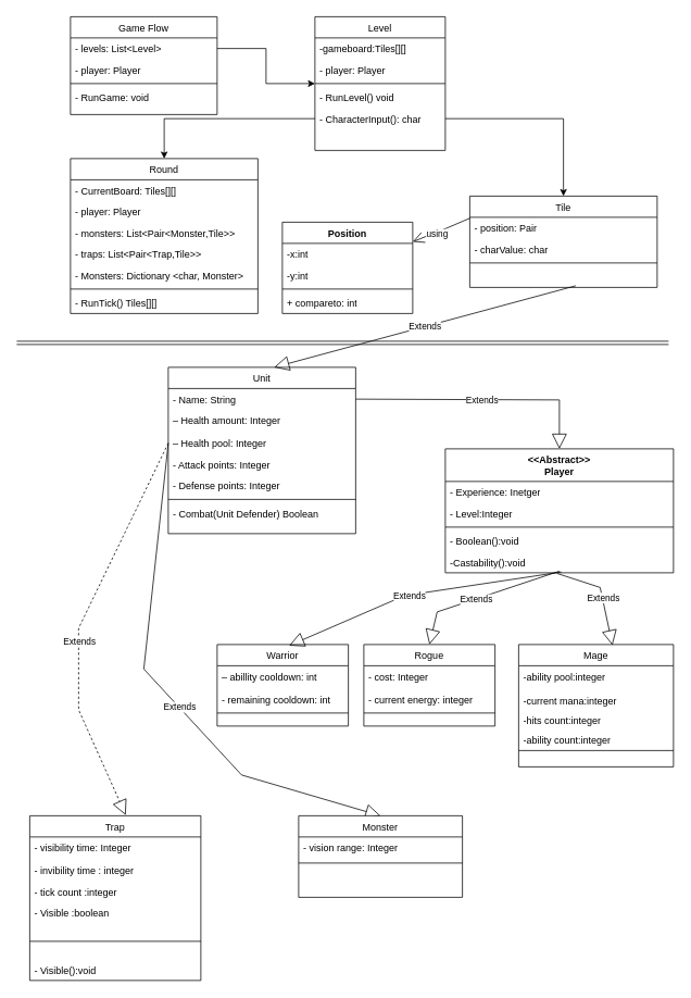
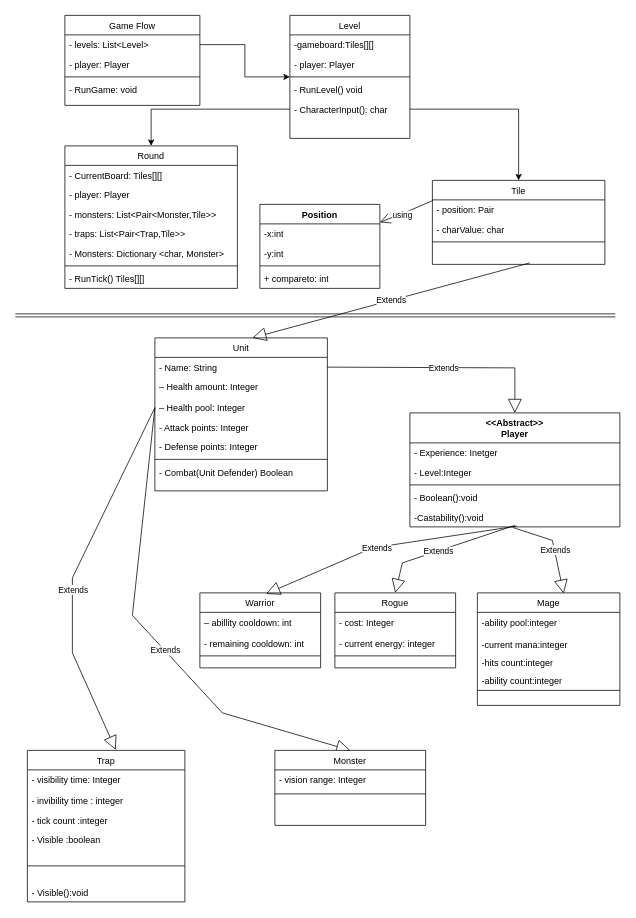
  <mxCell id="0" />
  <mxCell id="1" parent="0" />
  <mxCell id="2" value="Level" style="swimlane;fontStyle=0;align=center;verticalAlign=top;childLayout=stackLayout;horizontal=1;startSize=26;horizontalStack=0;resizeParent=1;resizeLast=0;collapsible=1;marginBottom=0;rounded=0;shadow=0;strokeWidth=1;" parent="1" vertex="1"><mxGeometry x="386" y="20" width="160" height="164" as="geometry"><mxRectangle x="340" y="380" width="170" height="26" as="alternateBounds" /></mxGeometry></mxCell>
  <mxCell id="3" value="-gameboard:Tiles[][]" style="text;align=left;verticalAlign=top;spacingLeft=4;spacingRight=4;overflow=hidden;rotatable=0;points=[[0,0.5],[1,0.5]];portConstraint=eastwest;" parent="2" vertex="1"><mxGeometry y="26" width="160" height="26" as="geometry" /></mxCell>
  <mxCell id="4" value="- player: Player" style="text;align=left;verticalAlign=top;spacingLeft=4;spacingRight=4;overflow=hidden;rotatable=0;points=[[0,0.5],[1,0.5]];portConstraint=eastwest;" parent="2" vertex="1"><mxGeometry y="52" width="160" height="26" as="geometry" /></mxCell>
  <mxCell id="5" value="" style="line;html=1;strokeWidth=1;align=left;verticalAlign=middle;spacingTop=-1;spacingLeft=3;spacingRight=3;rotatable=0;labelPosition=right;points=[];portConstraint=eastwest;" parent="2" vertex="1"><mxGeometry y="78" width="160" height="8" as="geometry" /></mxCell>
  <mxCell id="6" value="- RunLevel() void" style="text;align=left;verticalAlign=top;spacingLeft=4;spacingRight=4;overflow=hidden;rotatable=0;points=[[0,0.5],[1,0.5]];portConstraint=eastwest;" parent="2" vertex="1"><mxGeometry y="86" width="160" height="26" as="geometry" /></mxCell>
  <mxCell id="7" value="- CharacterInput(): char" style="text;align=left;verticalAlign=top;spacingLeft=4;spacingRight=4;overflow=hidden;rotatable=0;points=[[0,0.5],[1,0.5]];portConstraint=eastwest;" parent="2" vertex="1"><mxGeometry y="112" width="160" height="26" as="geometry" /></mxCell>
  <mxCell id="8" value="Round" style="swimlane;fontStyle=0;align=center;verticalAlign=top;childLayout=stackLayout;horizontal=1;startSize=26;horizontalStack=0;resizeParent=1;resizeLast=0;collapsible=1;marginBottom=0;rounded=0;shadow=0;strokeWidth=1;" parent="1" vertex="1"><mxGeometry x="86" y="194" width="230" height="190" as="geometry"><mxRectangle x="130" y="380" width="160" height="26" as="alternateBounds" /></mxGeometry></mxCell>
  <mxCell id="9" value="- CurrentBoard: Tiles[][] " style="text;align=left;verticalAlign=top;spacingLeft=4;spacingRight=4;overflow=hidden;rotatable=0;points=[[0,0.5],[1,0.5]];portConstraint=eastwest;" parent="8" vertex="1"><mxGeometry y="26" width="230" height="26" as="geometry" /></mxCell>
  <mxCell id="10" value="- player: Player" style="text;align=left;verticalAlign=top;spacingLeft=4;spacingRight=4;overflow=hidden;rotatable=0;points=[[0,0.5],[1,0.5]];portConstraint=eastwest;" parent="8" vertex="1"><mxGeometry y="52" width="230" height="26" as="geometry" /></mxCell>
  <mxCell id="11" value="- monsters: List&lt;Pair&lt;Monster,Tile&gt;&gt;" style="text;align=left;verticalAlign=top;spacingLeft=4;spacingRight=4;overflow=hidden;rotatable=0;points=[[0,0.5],[1,0.5]];portConstraint=eastwest;" parent="8" vertex="1"><mxGeometry y="78" width="230" height="26" as="geometry" /></mxCell>
  <mxCell id="12" value="- traps: List&lt;Pair&lt;Trap,Tile&gt;&gt;" style="text;align=left;verticalAlign=top;spacingLeft=4;spacingRight=4;overflow=hidden;rotatable=0;points=[[0,0.5],[1,0.5]];portConstraint=eastwest;" parent="8" vertex="1"><mxGeometry y="104" width="230" height="26" as="geometry" /></mxCell>
  <mxCell id="13" value="- Monsters: Dictionary &lt;char, Monster&gt;" style="text;align=left;verticalAlign=top;spacingLeft=4;spacingRight=4;overflow=hidden;rotatable=0;points=[[0,0.5],[1,0.5]];portConstraint=eastwest;" parent="8" vertex="1"><mxGeometry y="130" width="230" height="26" as="geometry" /></mxCell>
  <mxCell id="14" value="" style="line;html=1;strokeWidth=1;align=left;verticalAlign=middle;spacingTop=-1;spacingLeft=3;spacingRight=3;rotatable=0;labelPosition=right;points=[];portConstraint=eastwest;" parent="8" vertex="1"><mxGeometry y="156" width="230" height="8" as="geometry" /></mxCell>
  <mxCell id="15" value="- RunTick() Tiles[][]" style="text;align=left;verticalAlign=top;spacingLeft=4;spacingRight=4;overflow=hidden;rotatable=0;points=[[0,0.5],[1,0.5]];portConstraint=eastwest;" parent="8" vertex="1"><mxGeometry y="164" width="230" height="26" as="geometry" /></mxCell>
  <mxCell id="16" value="Tile" style="swimlane;fontStyle=0;align=center;verticalAlign=top;childLayout=stackLayout;horizontal=1;startSize=26;horizontalStack=0;resizeParent=1;resizeLast=0;collapsible=1;marginBottom=0;rounded=0;shadow=0;strokeWidth=1;" parent="1" vertex="1"><mxGeometry x="576" y="240" width="230" height="112" as="geometry"><mxRectangle x="130" y="380" width="160" height="26" as="alternateBounds" /></mxGeometry></mxCell>
  <mxCell id="17" value="- position: Pair" style="text;align=left;verticalAlign=top;spacingLeft=4;spacingRight=4;overflow=hidden;rotatable=0;points=[[0,0.5],[1,0.5]];portConstraint=eastwest;" parent="16" vertex="1"><mxGeometry y="26" width="230" height="26" as="geometry" /></mxCell>
  <mxCell id="18" value="- charValue: char" style="text;align=left;verticalAlign=top;spacingLeft=4;spacingRight=4;overflow=hidden;rotatable=0;points=[[0,0.5],[1,0.5]];portConstraint=eastwest;" parent="16" vertex="1"><mxGeometry y="52" width="230" height="26" as="geometry" /></mxCell>
  <mxCell id="19" value="" style="line;html=1;strokeWidth=1;align=left;verticalAlign=middle;spacingTop=-1;spacingLeft=3;spacingRight=3;rotatable=0;labelPosition=right;points=[];portConstraint=eastwest;" parent="16" vertex="1"><mxGeometry y="78" width="230" height="8" as="geometry" /></mxCell>
  <mxCell id="20" value="Game Flow" style="swimlane;fontStyle=0;align=center;verticalAlign=top;childLayout=stackLayout;horizontal=1;startSize=26;horizontalStack=0;resizeParent=1;resizeLast=0;collapsible=1;marginBottom=0;rounded=0;shadow=0;strokeWidth=1;" parent="1" vertex="1"><mxGeometry x="86" y="20" width="180" height="120" as="geometry"><mxRectangle x="130" y="380" width="160" height="26" as="alternateBounds" /></mxGeometry></mxCell>
  <mxCell id="21" value="- levels: List&lt;Level&gt;" style="text;align=left;verticalAlign=top;spacingLeft=4;spacingRight=4;overflow=hidden;rotatable=0;points=[[0,0.5],[1,0.5]];portConstraint=eastwest;" parent="20" vertex="1"><mxGeometry y="26" width="180" height="26" as="geometry" /></mxCell>
  <mxCell id="22" value="- player: Player" style="text;align=left;verticalAlign=top;spacingLeft=4;spacingRight=4;overflow=hidden;rotatable=0;points=[[0,0.5],[1,0.5]];portConstraint=eastwest;" parent="20" vertex="1"><mxGeometry y="52" width="180" height="26" as="geometry" /></mxCell>
  <mxCell id="23" value="" style="line;html=1;strokeWidth=1;align=left;verticalAlign=middle;spacingTop=-1;spacingLeft=3;spacingRight=3;rotatable=0;labelPosition=right;points=[];portConstraint=eastwest;" parent="20" vertex="1"><mxGeometry y="78" width="180" height="8" as="geometry" /></mxCell>
  <mxCell id="24" value="- RunGame: void" style="text;align=left;verticalAlign=top;spacingLeft=4;spacingRight=4;overflow=hidden;rotatable=0;points=[[0,0.5],[1,0.5]];portConstraint=eastwest;" parent="20" vertex="1"><mxGeometry y="86" width="180" height="26" as="geometry" /></mxCell>
  <mxCell id="25" style="edgeStyle=orthogonalEdgeStyle;rounded=0;orthogonalLoop=1;jettySize=auto;html=1;entryX=0;entryY=0.5;entryDx=0;entryDy=0;" parent="1" source="21" target="2" edge="1"><mxGeometry relative="1" as="geometry" /></mxCell>
  <mxCell id="26" style="edgeStyle=orthogonalEdgeStyle;rounded=0;orthogonalLoop=1;jettySize=auto;html=1;entryX=0.5;entryY=0;entryDx=0;entryDy=0;" parent="1" source="7" target="8" edge="1"><mxGeometry relative="1" as="geometry" /></mxCell>
  <mxCell id="27" style="edgeStyle=orthogonalEdgeStyle;rounded=0;orthogonalLoop=1;jettySize=auto;html=1;entryX=0.5;entryY=0;entryDx=0;entryDy=0;" parent="1" source="7" target="16" edge="1"><mxGeometry relative="1" as="geometry" /></mxCell>
  <mxCell id="28" value="" style="endArrow=none;html=1;rounded=0;shape=link;" parent="1" edge="1"><mxGeometry width="50" height="50" relative="1" as="geometry"><mxPoint x="20" y="420" as="sourcePoint" /><mxPoint x="820" y="420" as="targetPoint" /></mxGeometry></mxCell>
  <mxCell id="29" value="Unit" style="swimlane;fontStyle=0;align=center;verticalAlign=top;childLayout=stackLayout;horizontal=1;startSize=26;horizontalStack=0;resizeParent=1;resizeLast=0;collapsible=1;marginBottom=0;rounded=0;shadow=0;strokeWidth=1;" parent="1" vertex="1"><mxGeometry x="206" y="450" width="230" height="204" as="geometry"><mxRectangle x="130" y="380" width="160" height="26" as="alternateBounds" /></mxGeometry></mxCell>
  <mxCell id="30" value="- Name: String&#10;" style="text;align=left;verticalAlign=top;spacingLeft=4;spacingRight=4;overflow=hidden;rotatable=0;points=[[0,0.5],[1,0.5]];portConstraint=eastwest;" parent="29" vertex="1"><mxGeometry y="26" width="230" height="26" as="geometry" /></mxCell>
  <mxCell id="31" value="– Health amount: Integer&#10;   " style="text;align=left;verticalAlign=top;spacingLeft=4;spacingRight=4;overflow=hidden;rotatable=0;points=[[0,0.5],[1,0.5]];portConstraint=eastwest;" parent="29" vertex="1"><mxGeometry y="52" width="230" height="28" as="geometry" /></mxCell>
  <mxCell id="32" value="– Health pool: Integer " style="text;align=left;verticalAlign=top;spacingLeft=4;spacingRight=4;overflow=hidden;rotatable=0;points=[[0,0.5],[1,0.5]];portConstraint=eastwest;" parent="29" vertex="1"><mxGeometry y="80" width="230" height="26" as="geometry" /></mxCell>
  <mxCell id="33" value="- Attack points: Integer " style="text;align=left;verticalAlign=top;spacingLeft=4;spacingRight=4;overflow=hidden;rotatable=0;points=[[0,0.5],[1,0.5]];portConstraint=eastwest;" parent="29" vertex="1"><mxGeometry y="106" width="230" height="26" as="geometry" /></mxCell>
  <mxCell id="34" value="- Defense points: Integer" style="text;align=left;verticalAlign=top;spacingLeft=4;spacingRight=4;overflow=hidden;rotatable=0;points=[[0,0.5],[1,0.5]];portConstraint=eastwest;" parent="29" vertex="1"><mxGeometry y="132" width="230" height="26" as="geometry" /></mxCell>
  <mxCell id="35" value="" style="line;html=1;strokeWidth=1;align=left;verticalAlign=middle;spacingTop=-1;spacingLeft=3;spacingRight=3;rotatable=0;labelPosition=right;points=[];portConstraint=eastwest;" parent="29" vertex="1"><mxGeometry y="158" width="230" height="8" as="geometry" /></mxCell>
  <mxCell id="36" value="- Combat(Unit Defender) Boolean" style="text;align=left;verticalAlign=top;spacingLeft=4;spacingRight=4;overflow=hidden;rotatable=0;points=[[0,0.5],[1,0.5]];portConstraint=eastwest;" parent="29" vertex="1"><mxGeometry y="166" width="230" height="38" as="geometry" /></mxCell>
  <mxCell id="37" value="&amp;lt;&amp;lt;Abstract&amp;gt;&amp;gt;&lt;br&gt;Player" style="swimlane;fontStyle=1;align=center;verticalAlign=top;childLayout=stackLayout;horizontal=1;startSize=40;horizontalStack=0;resizeParent=1;resizeParentMax=0;resizeLast=0;collapsible=1;marginBottom=0;whiteSpace=wrap;html=1;" parent="1" vertex="1"><mxGeometry x="546" y="550" width="280" height="152" as="geometry" /></mxCell>
  <mxCell id="38" value="- Experience: Inetger" style="text;strokeColor=none;fillColor=none;align=left;verticalAlign=top;spacingLeft=4;spacingRight=4;overflow=hidden;rotatable=0;points=[[0,0.5],[1,0.5]];portConstraint=eastwest;whiteSpace=wrap;html=1;" parent="37" vertex="1"><mxGeometry y="40" width="280" height="26" as="geometry" /></mxCell>
  <mxCell id="39" value="- Level:Integer" style="text;strokeColor=none;fillColor=none;align=left;verticalAlign=top;spacingLeft=4;spacingRight=4;overflow=hidden;rotatable=0;points=[[0,0.5],[1,0.5]];portConstraint=eastwest;whiteSpace=wrap;html=1;" parent="37" vertex="1"><mxGeometry y="66" width="280" height="26" as="geometry" /></mxCell>
  <mxCell id="40" value="" style="line;strokeWidth=1;fillColor=none;align=left;verticalAlign=middle;spacingTop=-1;spacingLeft=3;spacingRight=3;rotatable=0;labelPosition=right;points=[];portConstraint=eastwest;strokeColor=inherit;" parent="37" vertex="1"><mxGeometry y="92" width="280" height="8" as="geometry" /></mxCell>
  <mxCell id="41" value="- Boolean():void&amp;nbsp;" style="text;strokeColor=none;fillColor=none;align=left;verticalAlign=top;spacingLeft=4;spacingRight=4;overflow=hidden;rotatable=0;points=[[0,0.5],[1,0.5]];portConstraint=eastwest;whiteSpace=wrap;html=1;" parent="37" vertex="1"><mxGeometry y="100" width="280" height="26" as="geometry" /></mxCell>
  <mxCell id="42" value="-Castability():void" style="text;strokeColor=none;fillColor=none;align=left;verticalAlign=top;spacingLeft=4;spacingRight=4;overflow=hidden;rotatable=0;points=[[0,0.5],[1,0.5]];portConstraint=eastwest;whiteSpace=wrap;html=1;" parent="37" vertex="1"><mxGeometry y="126" width="280" height="26" as="geometry" /></mxCell>
  <mxCell id="43" value="Warrior" style="swimlane;fontStyle=0;align=center;verticalAlign=top;childLayout=stackLayout;horizontal=1;startSize=26;horizontalStack=0;resizeParent=1;resizeLast=0;collapsible=1;marginBottom=0;rounded=0;shadow=0;strokeWidth=1;" parent="1" vertex="1"><mxGeometry x="266" y="790" width="161" height="100" as="geometry"><mxRectangle x="130" y="380" width="160" height="26" as="alternateBounds" /></mxGeometry></mxCell>
  <mxCell id="44" value="– abillity cooldown: int&#10;   " style="text;align=left;verticalAlign=top;spacingLeft=4;spacingRight=4;overflow=hidden;rotatable=0;points=[[0,0.5],[1,0.5]];portConstraint=eastwest;" parent="43" vertex="1"><mxGeometry y="26" width="161" height="28" as="geometry" /></mxCell>
  <mxCell id="45" value="- remaining cooldown: int" style="text;align=left;verticalAlign=top;spacingLeft=4;spacingRight=4;overflow=hidden;rotatable=0;points=[[0,0.5],[1,0.5]];portConstraint=eastwest;" parent="43" vertex="1"><mxGeometry y="54" width="161" height="26" as="geometry" /></mxCell>
  <mxCell id="46" value="" style="line;html=1;strokeWidth=1;align=left;verticalAlign=middle;spacingTop=-1;spacingLeft=3;spacingRight=3;rotatable=0;labelPosition=right;points=[];portConstraint=eastwest;" parent="43" vertex="1"><mxGeometry y="80" width="161" height="8" as="geometry" /></mxCell>
  <mxCell id="47" value="Extends" style="endArrow=block;endSize=16;endFill=0;html=1;rounded=0;exitX=1;exitY=0.5;exitDx=0;exitDy=0;entryX=0.5;entryY=0;entryDx=0;entryDy=0;" parent="1" source="30" target="37" edge="1"><mxGeometry width="160" relative="1" as="geometry"><mxPoint x="616" y="780" as="sourcePoint" /><mxPoint x="686" y="490" as="targetPoint" /><Array as="points"><mxPoint x="686" y="490" /></Array></mxGeometry></mxCell>
  <mxCell id="48" value="Extends" style="endArrow=block;endSize=16;endFill=0;html=1;rounded=0;exitX=0.49;exitY=1.031;exitDx=0;exitDy=0;exitPerimeter=0;entryX=0.606;entryY=0.006;entryDx=0;entryDy=0;entryPerimeter=0;" parent="1" source="42" target="49" edge="1"><mxGeometry x="0.084" y="1" width="160" relative="1" as="geometry"><mxPoint x="696" y="710" as="sourcePoint" /><mxPoint x="731" y="780" as="targetPoint" /><Array as="points"><mxPoint x="736" y="720" /></Array><mxPoint as="offset" /></mxGeometry></mxCell>
  <mxCell id="49" value="Mage" style="swimlane;fontStyle=0;align=center;verticalAlign=top;childLayout=stackLayout;horizontal=1;startSize=26;horizontalStack=0;resizeParent=1;resizeLast=0;collapsible=1;marginBottom=0;rounded=0;shadow=0;strokeWidth=1;" parent="1" vertex="1"><mxGeometry x="636" y="790" width="190" height="150" as="geometry"><mxRectangle x="130" y="380" width="160" height="26" as="alternateBounds" /></mxGeometry></mxCell>
  <mxCell id="50" value="-ability pool:integer" style="text;strokeColor=none;fillColor=none;align=left;verticalAlign=top;spacingLeft=4;spacingRight=4;overflow=hidden;rotatable=0;points=[[0,0.5],[1,0.5]];portConstraint=eastwest;whiteSpace=wrap;html=1;" parent="49" vertex="1"><mxGeometry y="26" width="190" height="30" as="geometry" /></mxCell>
  <mxCell id="51" value="-current mana:integer" style="text;strokeColor=none;fillColor=none;align=left;verticalAlign=top;spacingLeft=4;spacingRight=4;overflow=hidden;rotatable=0;points=[[0,0.5],[1,0.5]];portConstraint=eastwest;whiteSpace=wrap;html=1;" parent="49" vertex="1"><mxGeometry y="56" width="190" height="24" as="geometry" /></mxCell>
  <mxCell id="52" value="-hits count:integer" style="text;strokeColor=none;fillColor=none;align=left;verticalAlign=top;spacingLeft=4;spacingRight=4;overflow=hidden;rotatable=0;points=[[0,0.5],[1,0.5]];portConstraint=eastwest;whiteSpace=wrap;html=1;" parent="49" vertex="1"><mxGeometry y="80" width="190" height="24" as="geometry" /></mxCell>
  <mxCell id="53" value="-ability count:integer" style="text;strokeColor=none;fillColor=none;align=left;verticalAlign=top;spacingLeft=4;spacingRight=4;overflow=hidden;rotatable=0;points=[[0,0.5],[1,0.5]];portConstraint=eastwest;whiteSpace=wrap;html=1;" parent="49" vertex="1"><mxGeometry y="104" width="190" height="24" as="geometry" /></mxCell>
  <mxCell id="54" value="" style="line;html=1;strokeWidth=1;align=left;verticalAlign=middle;spacingTop=-1;spacingLeft=3;spacingRight=3;rotatable=0;labelPosition=right;points=[];portConstraint=eastwest;" parent="49" vertex="1"><mxGeometry y="128" width="190" height="4" as="geometry" /></mxCell>
  <mxCell id="55" value="Extends" style="endArrow=block;endSize=16;endFill=0;html=1;rounded=0;entryX=0.549;entryY=0.013;entryDx=0;entryDy=0;exitX=0.509;exitY=0.962;exitDx=0;exitDy=0;exitPerimeter=0;entryPerimeter=0;" parent="1" source="42" target="43" edge="1"><mxGeometry x="0.084" y="1" width="160" relative="1" as="geometry"><mxPoint x="693" y="713" as="sourcePoint" /><mxPoint x="357" y="800" as="targetPoint" /><Array as="points"><mxPoint x="496" y="730" /></Array><mxPoint as="offset" /></mxGeometry></mxCell>
  <mxCell id="56" value="Rogue" style="swimlane;fontStyle=0;align=center;verticalAlign=top;childLayout=stackLayout;horizontal=1;startSize=26;horizontalStack=0;resizeParent=1;resizeLast=0;collapsible=1;marginBottom=0;rounded=0;shadow=0;strokeWidth=1;" parent="1" vertex="1"><mxGeometry x="446" y="790" width="161" height="100" as="geometry"><mxRectangle x="130" y="380" width="160" height="26" as="alternateBounds" /></mxGeometry></mxCell>
  <mxCell id="57" value="- cost: Integer" style="text;align=left;verticalAlign=top;spacingLeft=4;spacingRight=4;overflow=hidden;rotatable=0;points=[[0,0.5],[1,0.5]];portConstraint=eastwest;" parent="56" vertex="1"><mxGeometry y="26" width="161" height="28" as="geometry" /></mxCell>
  <mxCell id="58" value="- current energy: integer" style="text;align=left;verticalAlign=top;spacingLeft=4;spacingRight=4;overflow=hidden;rotatable=0;points=[[0,0.5],[1,0.5]];portConstraint=eastwest;" parent="56" vertex="1"><mxGeometry y="54" width="161" height="26" as="geometry" /></mxCell>
  <mxCell id="59" value="" style="line;html=1;strokeWidth=1;align=left;verticalAlign=middle;spacingTop=-1;spacingLeft=3;spacingRight=3;rotatable=0;labelPosition=right;points=[];portConstraint=eastwest;" parent="56" vertex="1"><mxGeometry y="80" width="161" height="8" as="geometry" /></mxCell>
  <mxCell id="60" value="Extends" style="endArrow=block;endSize=16;endFill=0;html=1;rounded=0;entryX=0.5;entryY=0;entryDx=0;entryDy=0;" parent="1" target="56" edge="1"><mxGeometry x="0.084" y="1" width="160" relative="1" as="geometry"><mxPoint x="686" y="700" as="sourcePoint" /><mxPoint x="357" y="800" as="targetPoint" /><Array as="points"><mxPoint x="536" y="750" /></Array><mxPoint as="offset" /></mxGeometry></mxCell>
- <mxCell id="61" value="Extends" style="endArrow=block;endSize=16;endFill=0;html=1;rounded=0;exitX=0;exitY=0.5;exitDx=0;exitDy=0;entryX=0.561;entryY=-0.004;entryDx=0;entryDy=0;entryPerimeter=0;dashed=1;" parent="1" source="32" target="62" edge="1"><mxGeometry x="0.084" y="1" width="160" relative="1" as="geometry"><mxPoint x="699" y="711" as="sourcePoint" /><mxPoint x="126" y="970" as="targetPoint" /><Array as="points"><mxPoint x="96" y="770" /><mxPoint x="96" y="870" /></Array><mxPoint as="offset" /></mxGeometry></mxCell>
+ <mxCell id="61" value="Extends" style="endArrow=block;endSize=16;endFill=0;html=1;rounded=0;exitX=0;exitY=0.5;exitDx=0;exitDy=0;entryX=0.561;entryY=-0.004;entryDx=0;entryDy=0;entryPerimeter=0;" parent="1" source="32" target="62" edge="1"><mxGeometry x="0.084" y="1" width="160" relative="1" as="geometry"><mxPoint x="699" y="711" as="sourcePoint" /><mxPoint x="126" y="970" as="targetPoint" /><Array as="points"><mxPoint x="96" y="770" /><mxPoint x="96" y="870" /></Array><mxPoint as="offset" /></mxGeometry></mxCell>
  <mxCell id="62" value="Trap" style="swimlane;fontStyle=0;align=center;verticalAlign=top;childLayout=stackLayout;horizontal=1;startSize=26;horizontalStack=0;resizeParent=1;resizeLast=0;collapsible=1;marginBottom=0;rounded=0;shadow=0;strokeWidth=1;" parent="1" vertex="1"><mxGeometry x="36" y="1000" width="210" height="202" as="geometry"><mxRectangle x="130" y="380" width="160" height="26" as="alternateBounds" /></mxGeometry></mxCell>
  <mxCell id="63" value="- visibility time: Integer" style="text;align=left;verticalAlign=top;spacingLeft=4;spacingRight=4;overflow=hidden;rotatable=0;points=[[0,0.5],[1,0.5]];portConstraint=eastwest;" parent="62" vertex="1"><mxGeometry y="26" width="210" height="28" as="geometry" /></mxCell>
  <mxCell id="64" value="- invibility time : integer" style="text;align=left;verticalAlign=top;spacingLeft=4;spacingRight=4;overflow=hidden;rotatable=0;points=[[0,0.5],[1,0.5]];portConstraint=eastwest;" parent="62" vertex="1"><mxGeometry y="54" width="210" height="26" as="geometry" /></mxCell>
  <mxCell id="65" value="- tick count :integer&#10;" style="text;align=left;verticalAlign=top;spacingLeft=4;spacingRight=4;overflow=hidden;rotatable=0;points=[[0,0.5],[1,0.5]];portConstraint=eastwest;" parent="62" vertex="1"><mxGeometry y="80" width="210" height="26" as="geometry" /></mxCell>
  <mxCell id="66" value="- Visible :boolean&#10;" style="text;align=left;verticalAlign=top;spacingLeft=4;spacingRight=4;overflow=hidden;rotatable=0;points=[[0,0.5],[1,0.5]];portConstraint=eastwest;" parent="62" vertex="1"><mxGeometry y="106" width="210" height="26" as="geometry" /></mxCell>
  <mxCell id="67" value="" style="line;html=1;strokeWidth=1;align=left;verticalAlign=middle;spacingTop=-1;spacingLeft=3;spacingRight=3;rotatable=0;labelPosition=right;points=[];portConstraint=eastwest;" parent="62" vertex="1"><mxGeometry y="132" width="210" height="44" as="geometry" /></mxCell>
  <mxCell id="68" value="- Visible():void&#10;" style="text;align=left;verticalAlign=top;spacingLeft=4;spacingRight=4;overflow=hidden;rotatable=0;points=[[0,0.5],[1,0.5]];portConstraint=eastwest;" parent="62" vertex="1"><mxGeometry y="176" width="210" height="26" as="geometry" /></mxCell>
  <mxCell id="69" value="Extends" style="endArrow=block;endSize=16;endFill=0;html=1;rounded=0;exitX=0;exitY=0.5;exitDx=0;exitDy=0;entryX=0.5;entryY=0;entryDx=0;entryDy=0;" parent="1" source="32" target="70" edge="1"><mxGeometry x="0.084" y="1" width="160" relative="1" as="geometry"><mxPoint x="216" y="553" as="sourcePoint" /><mxPoint x="376" y="1010" as="targetPoint" /><Array as="points"><mxPoint x="176" y="820" /><mxPoint x="296" y="950" /></Array><mxPoint as="offset" /></mxGeometry></mxCell>
  <mxCell id="70" value="Monster" style="swimlane;fontStyle=0;align=center;verticalAlign=top;childLayout=stackLayout;horizontal=1;startSize=26;horizontalStack=0;resizeParent=1;resizeLast=0;collapsible=1;marginBottom=0;rounded=0;shadow=0;strokeWidth=1;" parent="1" vertex="1"><mxGeometry x="366" y="1000" width="201" height="100" as="geometry"><mxRectangle x="130" y="380" width="160" height="26" as="alternateBounds" /></mxGeometry></mxCell>
  <mxCell id="71" value="- vision range: Integer" style="text;align=left;verticalAlign=top;spacingLeft=4;spacingRight=4;overflow=hidden;rotatable=0;points=[[0,0.5],[1,0.5]];portConstraint=eastwest;" parent="70" vertex="1"><mxGeometry y="26" width="201" height="28" as="geometry" /></mxCell>
  <mxCell id="72" value="" style="line;html=1;strokeWidth=1;align=left;verticalAlign=middle;spacingTop=-1;spacingLeft=3;spacingRight=3;rotatable=0;labelPosition=right;points=[];portConstraint=eastwest;" parent="70" vertex="1"><mxGeometry y="54" width="201" height="8" as="geometry" /></mxCell>
  <mxCell id="73" value="Position" style="swimlane;fontStyle=1;align=center;verticalAlign=top;childLayout=stackLayout;horizontal=1;startSize=26;horizontalStack=0;resizeParent=1;resizeParentMax=0;resizeLast=0;collapsible=1;marginBottom=0;whiteSpace=wrap;html=1;" vertex="1" parent="1"><mxGeometry x="346" y="272" width="160" height="112" as="geometry" /></mxCell>
  <mxCell id="74" value="-x:int" style="text;strokeColor=none;fillColor=none;align=left;verticalAlign=top;spacingLeft=4;spacingRight=4;overflow=hidden;rotatable=0;points=[[0,0.5],[1,0.5]];portConstraint=eastwest;whiteSpace=wrap;html=1;" vertex="1" parent="73"><mxGeometry y="26" width="160" height="26" as="geometry" /></mxCell>
  <mxCell id="75" value="-y:int" style="text;strokeColor=none;fillColor=none;align=left;verticalAlign=top;spacingLeft=4;spacingRight=4;overflow=hidden;rotatable=0;points=[[0,0.5],[1,0.5]];portConstraint=eastwest;whiteSpace=wrap;html=1;" vertex="1" parent="73"><mxGeometry y="52" width="160" height="26" as="geometry" /></mxCell>
  <mxCell id="76" value="" style="line;strokeWidth=1;fillColor=none;align=left;verticalAlign=middle;spacingTop=-1;spacingLeft=3;spacingRight=3;rotatable=0;labelPosition=right;points=[];portConstraint=eastwest;strokeColor=inherit;" vertex="1" parent="73"><mxGeometry y="78" width="160" height="8" as="geometry" /></mxCell>
  <mxCell id="77" value="+ compareto: int" style="text;strokeColor=none;fillColor=none;align=left;verticalAlign=top;spacingLeft=4;spacingRight=4;overflow=hidden;rotatable=0;points=[[0,0.5],[1,0.5]];portConstraint=eastwest;whiteSpace=wrap;html=1;" vertex="1" parent="73"><mxGeometry y="86" width="160" height="26" as="geometry" /></mxCell>
  <mxCell id="78" value="" style="endArrow=open;endFill=1;endSize=12;html=1;rounded=0;exitX=0.002;exitY=0.038;exitDx=0;exitDy=0;exitPerimeter=0;" edge="1" parent="1" source="17" target="73"><mxGeometry width="160" relative="1" as="geometry"><mxPoint x="336" y="370" as="sourcePoint" /><mxPoint x="496" y="370" as="targetPoint" /><Array as="points"><mxPoint x="546" y="280" /></Array></mxGeometry></mxCell>
  <mxCell id="79" value="using" style="edgeLabel;html=1;align=center;verticalAlign=middle;resizable=0;points=[];" vertex="1" connectable="0" parent="78"><mxGeometry x="0.178" y="2" relative="1" as="geometry"><mxPoint as="offset" /></mxGeometry></mxCell>
  <mxCell id="80" value="Extends" style="endArrow=block;endSize=16;endFill=0;html=1;rounded=0;" edge="1" parent="1"><mxGeometry width="160" relative="1" as="geometry"><mxPoint x="706" y="350" as="sourcePoint" /><mxPoint x="336" y="450" as="targetPoint" /></mxGeometry></mxCell>
